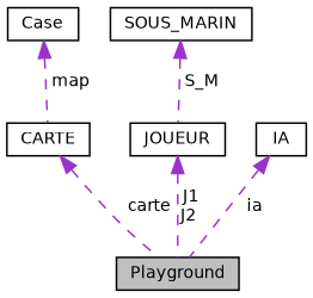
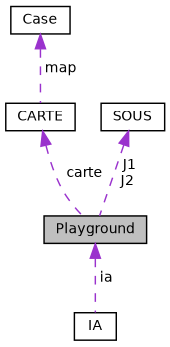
  digraph {
    node [color=black fillcolor=white fontname=Helvetica fontsize=10 shape=record style=filled]
    edge [color=darkorchid3 dir=back fontname=Helvetica fontsize=10 labelfontname=Helvetica labelfontsize=10 style=dashed]
    n1 [fillcolor=grey75 fontcolor=black height=0.2 label=Playground width=0.4]
    n2 [height=0.2 label=CARTE width=0.4]
    n3 [height=0.2 label=Case width=0.4]
-   n4 [height=0.2 label=JOUEUR width=0.4]
-   n5 [height=0.2 label=SOUS_MARIN width=0.4]
+   n4 [height=0.2 label=SOUS width=0.4]
    n6 [height=0.2 label=IA width=0.4]
    n2 -> n1 [label=" carte"]
    n3 -> n2 [label=" map"]
    n4 -> n1 [label=" J1\nJ2"]
-   n5 -> n4 [label=" S_M"]
-   n6 -> n1 [label=" ia"]
+   n1 -> n6 [label=" ia"]
  }
